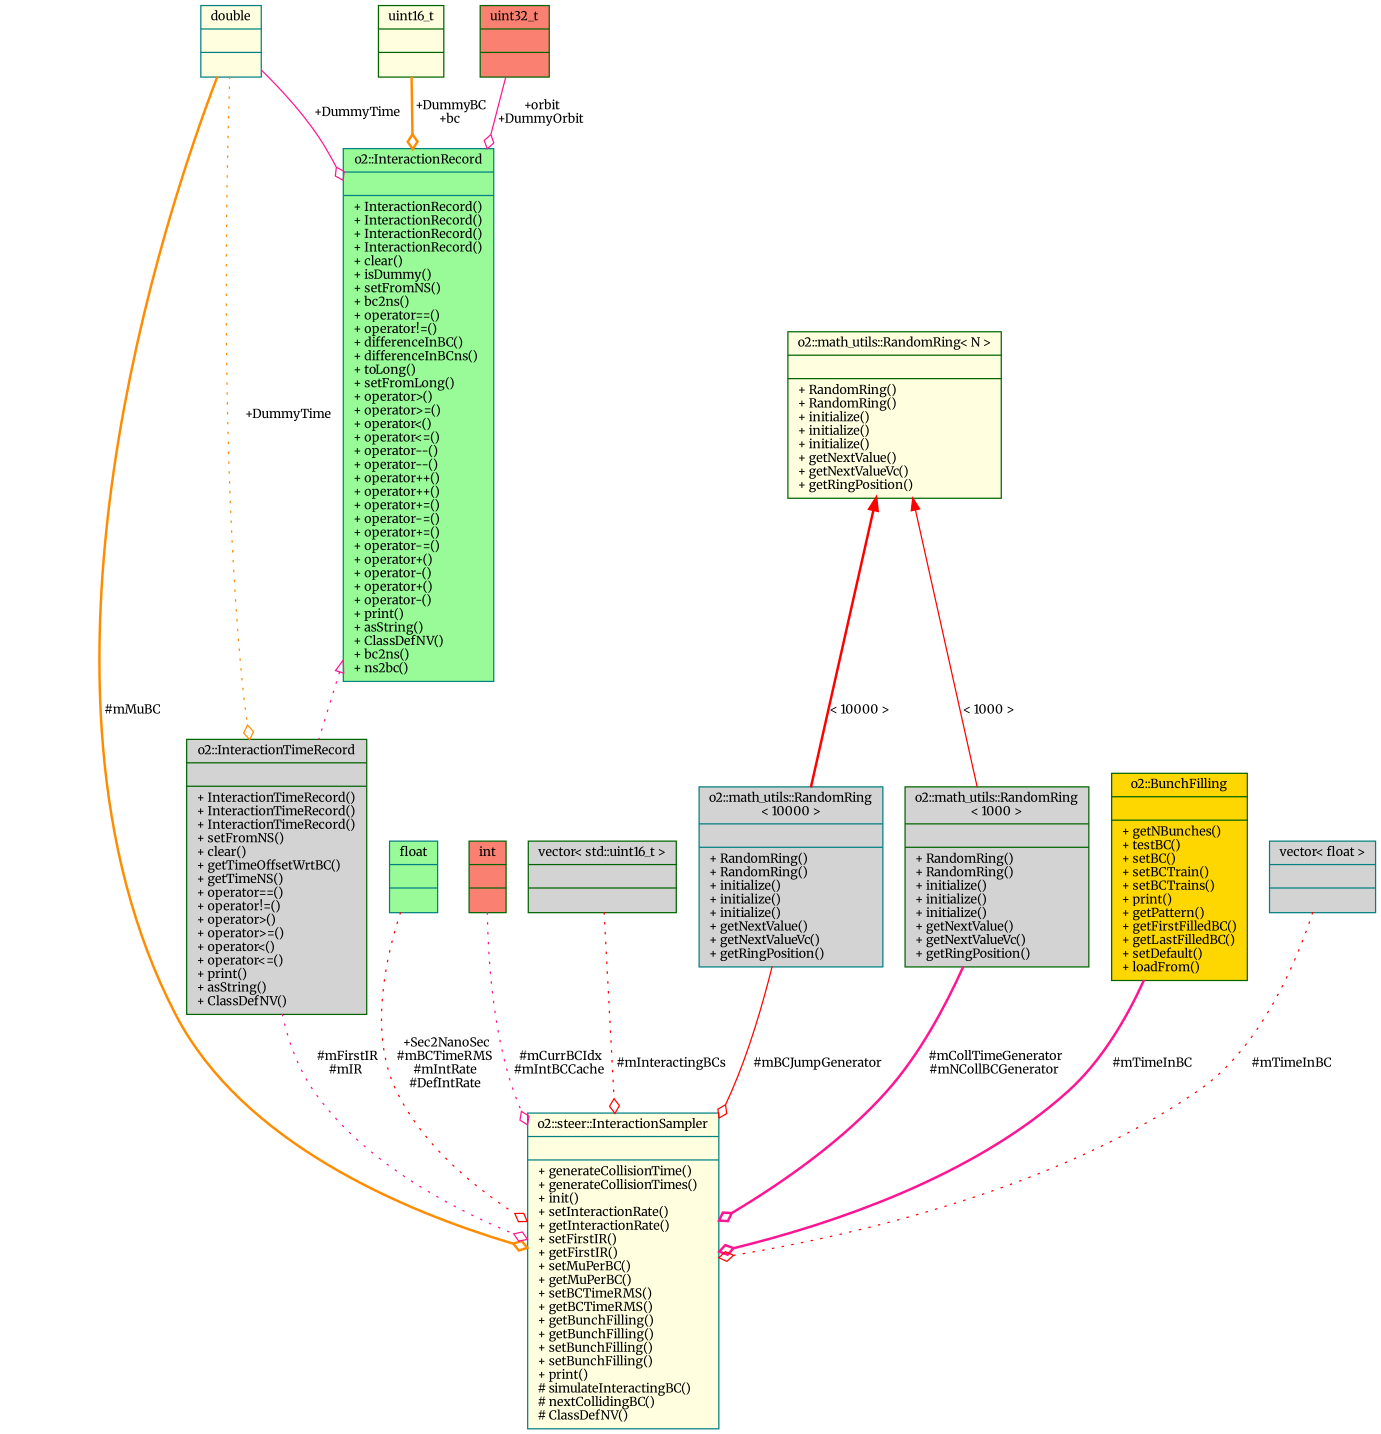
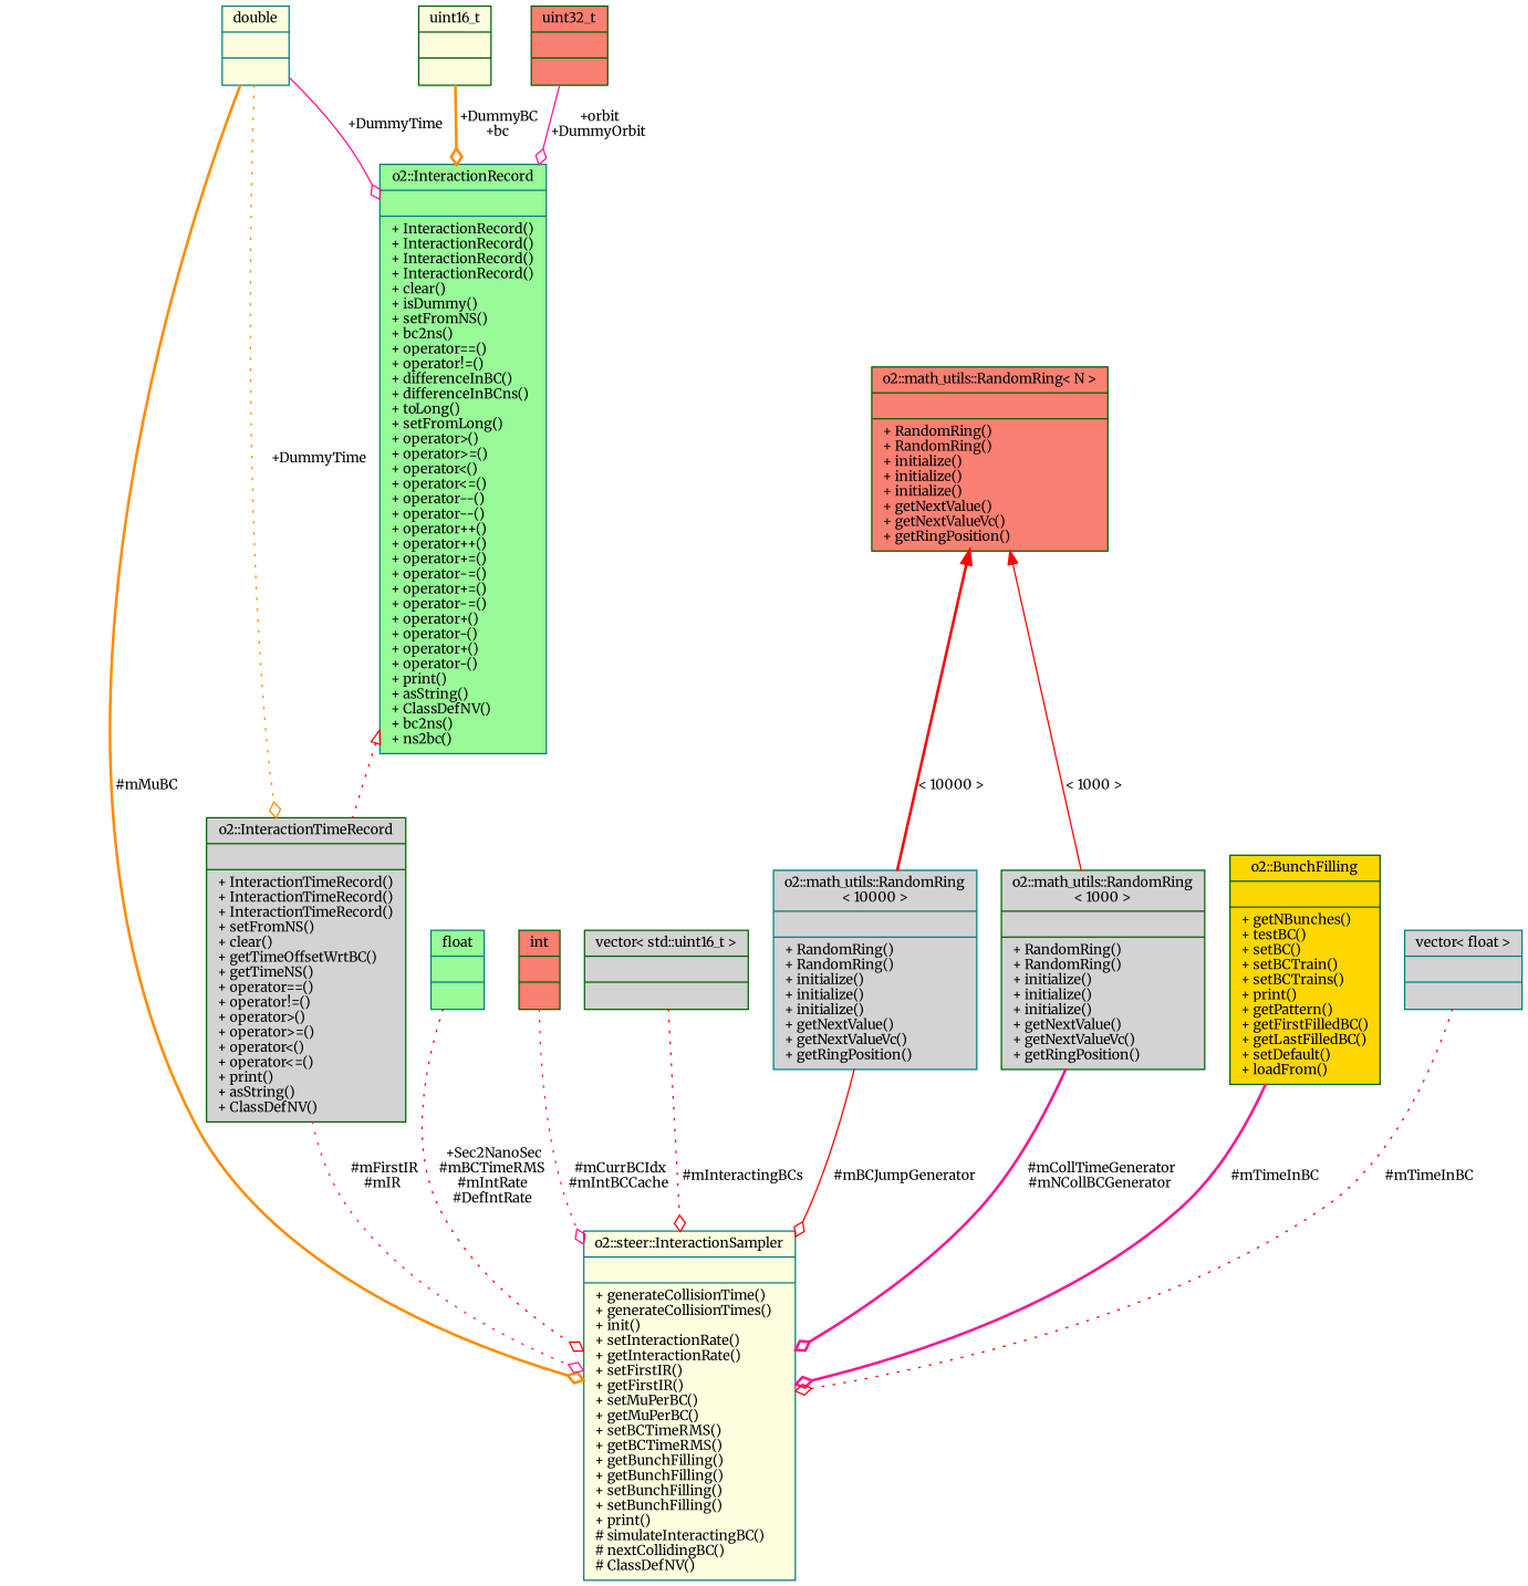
  digraph {
    fontname=Merriweather
    node [color=darkgreen fillcolor=lightgrey fontname=Merriweather fontsize=10 shape=record style=filled]
    edge [arrowhead=odiamond color=red fontname=Merriweather fontsize=10 labelfontname=Helvetica labelfontsize=10 style=dotted]
    n1 [color=teal fillcolor=lightyellow fontcolor=black height=0.2 label="{o2::steer::InteractionSampler\n||+ generateCollisionTime()\l+ generateCollisionTimes()\l+ init()\l+ setInteractionRate()\l+ getInteractionRate()\l+ setFirstIR()\l+ getFirstIR()\l+ setMuPerBC()\l+ getMuPerBC()\l+ setBCTimeRMS()\l+ getBCTimeRMS()\l+ getBunchFilling()\l+ getBunchFilling()\l+ setBunchFilling()\l+ setBunchFilling()\l+ print()\l# simulateInteractingBC()\l# nextCollidingBC()\l# ClassDefNV()\l}" width=0.4]
    n2 [color=teal fillcolor=lightyellow height=0.2 label="{double\n||}" width=0.4]
    n3 [height=0.2 label="{o2::InteractionTimeRecord\n||+ InteractionTimeRecord()\l+ InteractionTimeRecord()\l+ InteractionTimeRecord()\l+ setFromNS()\l+ clear()\l+ getTimeOffsetWrtBC()\l+ getTimeNS()\l+ operator==()\l+ operator!=()\l+ operator\>()\l+ operator\>=()\l+ operator\<()\l+ operator\<=()\l+ print()\l+ asString()\l+ ClassDefNV()\l}" width=0.4]
    n4 [color=teal fillcolor=palegreen height=0.2 label="{o2::InteractionRecord\n||+ InteractionRecord()\l+ InteractionRecord()\l+ InteractionRecord()\l+ InteractionRecord()\l+ clear()\l+ isDummy()\l+ setFromNS()\l+ bc2ns()\l+ operator==()\l+ operator!=()\l+ differenceInBC()\l+ differenceInBCns()\l+ toLong()\l+ setFromLong()\l+ operator\>()\l+ operator\>=()\l+ operator\<()\l+ operator\<=()\l+ operator--()\l+ operator--()\l+ operator++()\l+ operator++()\l+ operator+=()\l+ operator-=()\l+ operator+=()\l+ operator-=()\l+ operator+()\l+ operator-()\l+ operator+()\l+ operator-()\l+ print()\l+ asString()\l+ ClassDefNV()\l+ bc2ns()\l+ ns2bc()\l}" width=0.4]
    n5 [color=teal fillcolor=palegreen height=0.2 label="{float\n||}" width=0.4]
    n6 [fillcolor=salmon height=0.2 label="{int\n||}" width=0.4]
    n7 [height=0.2 label="{vector\< std::uint16_t \>\n||}" width=0.4]
    n8 [color=teal height=0.2 label="{o2::math_utils::RandomRing\l\< 10000 \>\n||+ RandomRing()\l+ RandomRing()\l+ initialize()\l+ initialize()\l+ initialize()\l+ getNextValue()\l+ getNextValueVc()\l+ getRingPosition()\l}" width=0.4]
-   n9 [fillcolor=lightyellow height=0.2 label="{o2::math_utils::RandomRing\< N \>\n||+ RandomRing()\l+ RandomRing()\l+ initialize()\l+ initialize()\l+ initialize()\l+ getNextValue()\l+ getNextValueVc()\l+ getRingPosition()\l}" width=0.4]
+   n9 [fillcolor=salmon height=0.2 label="{o2::math_utils::RandomRing\< N \>\n||+ RandomRing()\l+ RandomRing()\l+ initialize()\l+ initialize()\l+ initialize()\l+ getNextValue()\l+ getNextValueVc()\l+ getRingPosition()\l}" width=0.4]
    n10 [height=0.2 label="{o2::math_utils::RandomRing\l\< 1000 \>\n||+ RandomRing()\l+ RandomRing()\l+ initialize()\l+ initialize()\l+ initialize()\l+ getNextValue()\l+ getNextValueVc()\l+ getRingPosition()\l}" width=0.4]
    n11 [fillcolor=gold height=0.2 label="{o2::BunchFilling\n||+ getNBunches()\l+ testBC()\l+ setBC()\l+ setBCTrain()\l+ setBCTrains()\l+ print()\l+ getPattern()\l+ getFirstFilledBC()\l+ getLastFilledBC()\l+ setDefault()\l+ loadFrom()\l}" width=0.4]
    n12 [color=teal height=0.2 label="{vector\< float \>\n||}" width=0.4]
    n13 [fillcolor=lightyellow height=0.2 label="{uint16_t\n||}" width=0.4]
    n14 [fillcolor=salmon height=0.2 label="{uint32_t\n||}" width=0.4]
    n2 -> n1 [color=darkorange label=" #mMuBC" style=bold]
    n2 -> n3 [color=darkorange label=" +DummyTime"]
    n2 -> n4 [color=deeppink label=" +DummyTime" style=solid]
    n3 -> n1 [color=deeppink label=" #mFirstIR\n#mIR"]
-   n4 -> n3 [arrowtail=onormal color=deeppink dir=back arrowhead=""]
+   n4 -> n3 [arrowtail=onormal dir=back arrowhead=""]
    n5 -> n1 [label=" +Sec2NanoSec\n#mBCTimeRMS\n#mIntRate\n#DefIntRate"]
    n6 -> n1 [color=deeppink label=" #mCurrBCIdx\n#mIntBCCache"]
    n7 -> n1 [label=" #mInteractingBCs"]
    n8 -> n1 [label=" #mBCJumpGenerator" style=solid]
    n9 -> n8 [dir=back label=" \< 10000 \>" style=bold arrowhead=""]
    n9 -> n10 [dir=back label=" \< 1000 \>" style=solid arrowhead=""]
    n10 -> n1 [color=deeppink label=" #mCollTimeGenerator\n#mNCollBCGenerator" style=bold]
    n11 -> n1 [color=deeppink label=" #mTimeInBC" style=bold]
    n12 -> n1 [label=" #mTimeInBC"]
    n13 -> n4 [color=darkorange label=" +DummyBC\n+bc" style=bold]
    n14 -> n4 [color=deeppink label=" +orbit\n+DummyOrbit" style=solid]
  }
